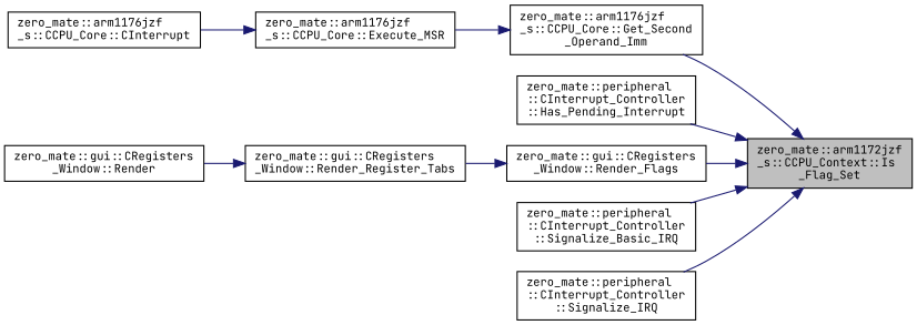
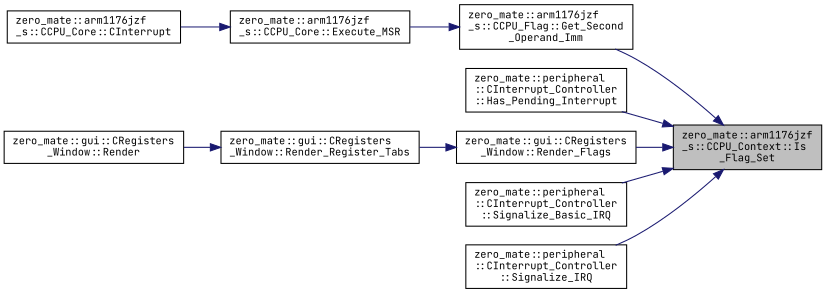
  digraph {
    fontname="JetBrains Mono"
    rankdir=RL
    node [color=black fontname="JetBrains Mono" fontsize=10 shape=record]
    edge [color=midnightblue dir=back fontname="JetBrains Mono" fontsize=10 labelfontname=Helvetica labelfontsize=10 style=solid]
-   n1 [fillcolor=grey75 fontcolor=black height=0.2 label="zero_mate::arm1172jzf\l_s::CCPU_Context::Is\l_Flag_Set" style=filled width=0.4]
-   n2 [height=0.2 label="zero_mate::arm1176jzf\l_s::CCPU_Core::Get_Second\l_Operand_Imm" width=0.4]
+   n1 [fillcolor=grey75 fontcolor=black height=0.2 label="zero_mate::arm1176jzf\l_s::CCPU_Context::Is\l_Flag_Set" style=filled width=0.4]
+   n2 [height=0.2 label="zero_mate::arm1176jzf\l_s::CCPU_Flag::Get_Second\l_Operand_Imm" width=0.4]
    n3 [height=0.2 label="zero_mate::peripheral\l::CInterrupt_Controller\l::Has_Pending_Interrupt" width=0.4]
    n4 [height=0.2 label="zero_mate::gui::CRegisters\l_Window::Render_Flags" width=0.4]
    n5 [height=0.2 label="zero_mate::peripheral\l::CInterrupt_Controller\l::Signalize_Basic_IRQ" width=0.4]
    n6 [height=0.2 label="zero_mate::peripheral\l::CInterrupt_Controller\l::Signalize_IRQ" width=0.4]
    n7 [height=0.2 label="zero_mate::arm1176jzf\l_s::CCPU_Core::Execute_MSR" width=0.4]
    n8 [height=0.2 label="zero_mate::gui::CRegisters\l_Window::Render_Register_Tabs" width=0.4]
    n9 [height=0.2 label="zero_mate::arm1176jzf\l_s::CCPU_Core::CInterrupt" width=0.4]
    n10 [height=0.2 label="zero_mate::gui::CRegisters\l_Window::Render" width=0.4]
    n1 -> n2
    n1 -> n3
    n1 -> n4
    n1 -> n5
    n1 -> n6
    n2 -> n7
    n4 -> n8
    n7 -> n9
    n8 -> n10
  }
